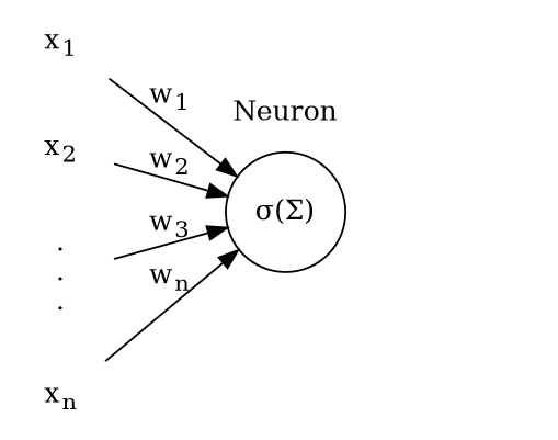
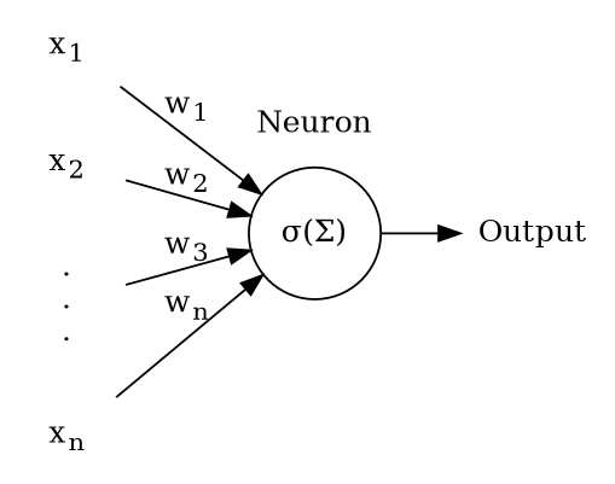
  digraph {
    rankdir=LR
    splines=line
    node [fixedsize=false shape=plaintext]
    n1 [label=<&sigma;(&Sigma;)> shape=circle]
    n2 [label=<x<sub>1</sub>>]
    n3 [label=<x<sub>2</sub>>]
    n4 [label=".\n.\n."]
    n5 [label=<x<sub>n</sub>>]
+   n6 [label=Output]
    subgraph cluster_1 {
      color=white
      label=Neuron
      n1
    }
+   n1 -> n6
    n2 -> n1 [label=<w<sub>1</sub>>]
    n3 -> n1 [label=<w<sub>2</sub>>]
    n4 -> n1 [label=<w<sub>3</sub>>]
    n5 -> n1 [label=<w<sub>n</sub>>]
  }
